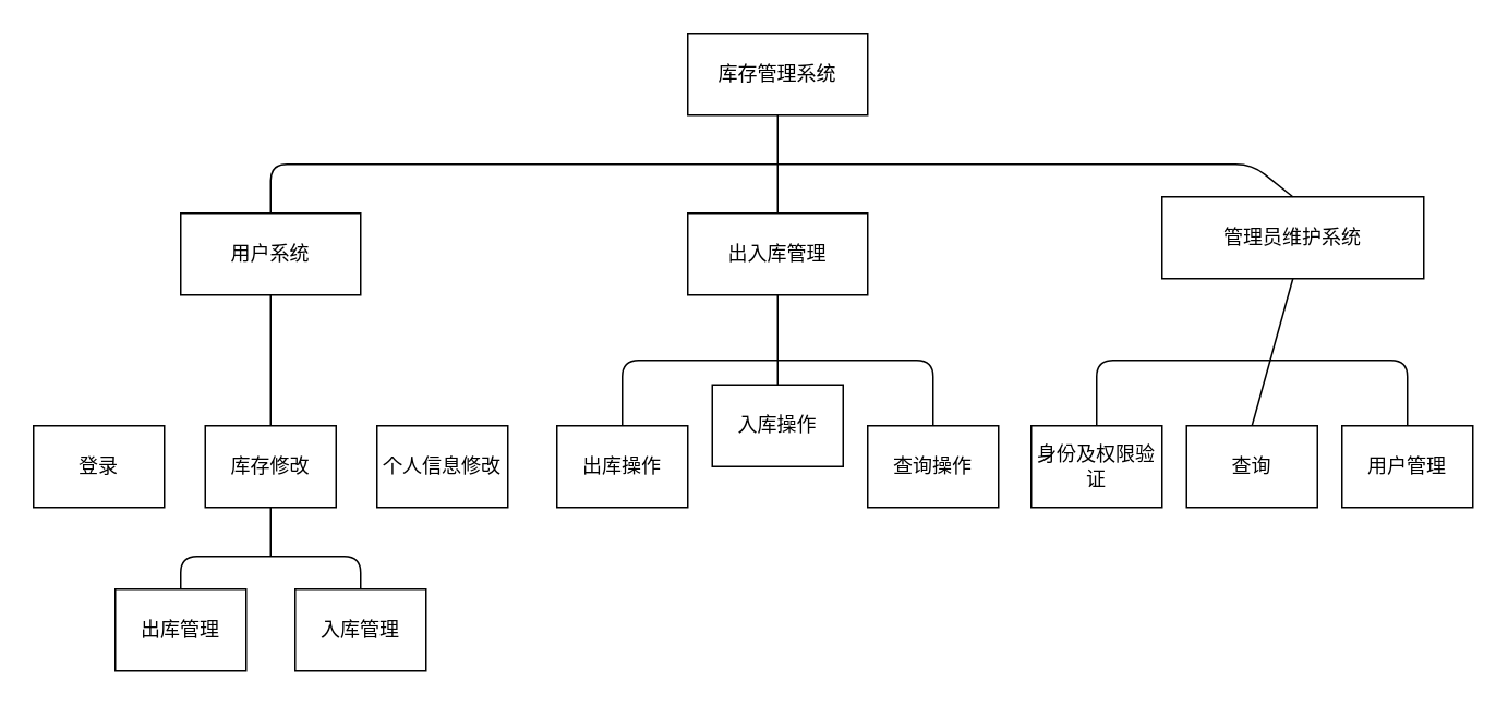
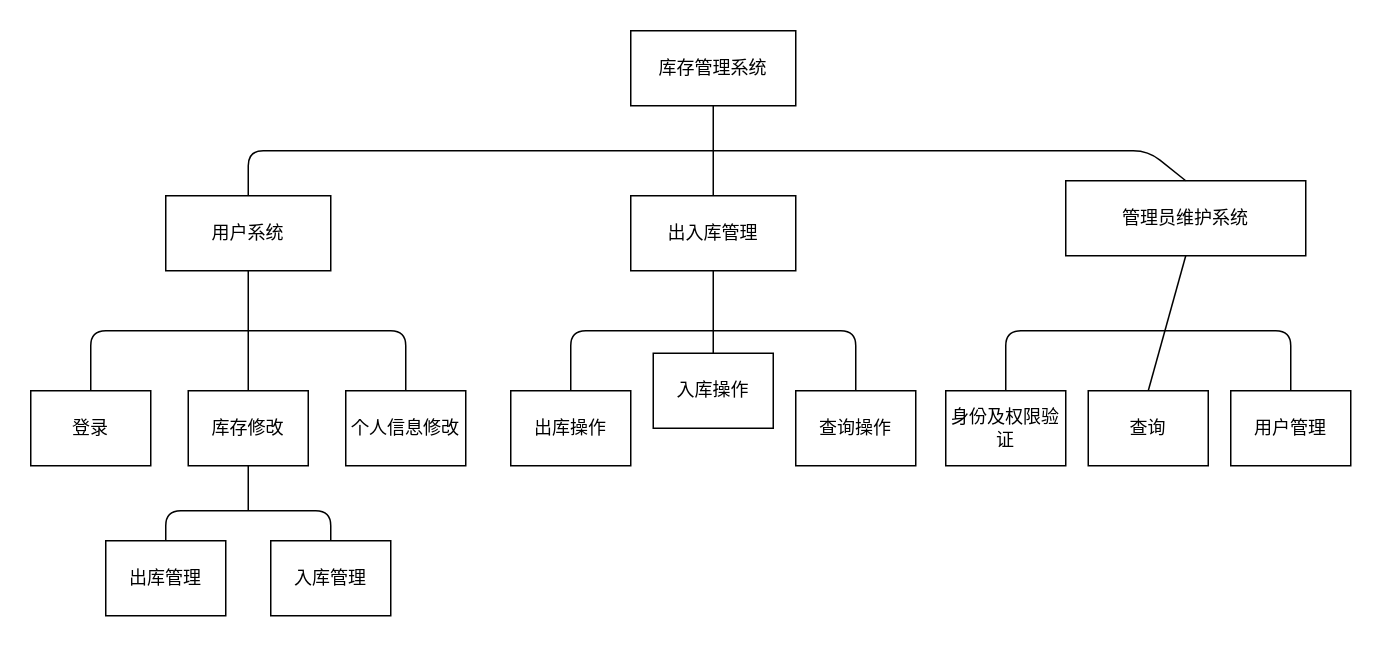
  <mxCell id="0" />
  <mxCell id="1" parent="0" />
  <mxCell id="2" value="库存管理系统" style="rounded=0;whiteSpace=wrap;html=1;" vertex="1" parent="1"><mxGeometry x="420" width="110" height="50" as="geometry" y="20" /></mxCell>
  <mxCell id="3" value="用户系统&lt;br&gt;" style="rounded=0;whiteSpace=wrap;html=1;" vertex="1" parent="1"><mxGeometry x="110" y="130" width="110" height="50" as="geometry" /></mxCell>
  <mxCell id="4" value="出入库管理&lt;br&gt;" style="rounded=0;whiteSpace=wrap;html=1;" vertex="1" parent="1"><mxGeometry x="420" y="130" width="110" height="50" as="geometry" /></mxCell>
  <mxCell id="5" value="管理员维护系统&lt;br&gt;" style="rounded=0;whiteSpace=wrap;html=1;" vertex="1" parent="1"><mxGeometry x="710" y="120" width="160" height="50" as="geometry" /></mxCell>
  <mxCell id="6" value="登录&lt;br&gt;" style="rounded=0;whiteSpace=wrap;html=1;" vertex="1" parent="1"><mxGeometry x="20" y="260" width="80" height="50" as="geometry" /></mxCell>
  <mxCell id="7" value="库存修改" style="rounded=0;whiteSpace=wrap;html=1;" vertex="1" parent="1"><mxGeometry x="125" y="260" width="80" height="50" as="geometry" /></mxCell>
  <mxCell id="8" value="个人信息修改&lt;br&gt;" style="rounded=0;whiteSpace=wrap;html=1;" vertex="1" parent="1"><mxGeometry x="230" y="260" width="80" height="50" as="geometry" /></mxCell>
  <mxCell id="9" value="出库管理" style="rounded=0;whiteSpace=wrap;html=1;" vertex="1" parent="1"><mxGeometry x="70" y="360" width="80" height="50" as="geometry" /></mxCell>
  <mxCell id="10" value="入库管理&lt;br&gt;" style="rounded=0;whiteSpace=wrap;html=1;" vertex="1" parent="1"><mxGeometry x="180" y="360" width="80" height="50" as="geometry" /></mxCell>
  <mxCell id="11" value="出库操作&lt;br&gt;" style="rounded=0;whiteSpace=wrap;html=1;" vertex="1" parent="1"><mxGeometry x="340" y="260" width="80" height="50" as="geometry" /></mxCell>
  <mxCell id="12" value="入库操作" style="rounded=0;whiteSpace=wrap;html=1;" vertex="1" parent="1"><mxGeometry x="435" y="235" width="80" height="50" as="geometry" /></mxCell>
  <mxCell id="13" value="查询操作" style="rounded=0;whiteSpace=wrap;html=1;" vertex="1" parent="1"><mxGeometry x="530" y="260" width="80" height="50" as="geometry" /></mxCell>
  <mxCell id="14" value="身份及权限验证&lt;br&gt;" style="rounded=0;whiteSpace=wrap;html=1;" vertex="1" parent="1"><mxGeometry x="630" y="260" width="80" height="50" as="geometry" /></mxCell>
  <mxCell id="15" value="查询&lt;br&gt;" style="rounded=0;whiteSpace=wrap;html=1;" vertex="1" parent="1"><mxGeometry x="725" y="260" width="80" height="50" as="geometry" /></mxCell>
  <mxCell id="16" value="用户管理&lt;br&gt;" style="rounded=0;whiteSpace=wrap;html=1;" vertex="1" parent="1"><mxGeometry x="820" y="260" width="80" height="50" as="geometry" /></mxCell>
  <mxCell id="17" value="" style="endArrow=none;html=1;entryX=0.5;entryY=1;entryDx=0;entryDy=0;" edge="1" parent="1" source="4" target="2"><mxGeometry width="50" height="50" relative="1" as="geometry"><mxPoint y="480" as="sourcePoint" x="30" /><mxPoint x="510" y="100" as="targetPoint" /></mxGeometry></mxCell>
  <mxCell id="18" value="" style="endArrow=none;html=1;exitX=0.5;exitY=0;exitDx=0;exitDy=0;entryX=0.5;entryY=0;entryDx=0;entryDy=0;" edge="1" parent="1" source="3" target="5"><mxGeometry width="50" height="50" relative="1" as="geometry"><mxPoint x="40" y="480" as="sourcePoint" /><mxPoint x="780" y="100" as="targetPoint" /><Array as="points"><mxPoint x="165" y="100" /><mxPoint x="765" y="100" /></Array></mxGeometry></mxCell>
  <mxCell id="19" value="" style="endArrow=none;html=1;entryX=0.5;entryY=1;entryDx=0;entryDy=0;exitX=0.5;exitY=0;exitDx=0;exitDy=0;" edge="1" parent="1" source="7" target="3"><mxGeometry width="50" height="50" relative="1" as="geometry"><mxPoint x="20" y="480" as="sourcePoint" /><mxPoint x="70" y="430" as="targetPoint" /></mxGeometry></mxCell>
+ <mxCell id="20" value="" style="endArrow=none;html=1;entryX=0.5;entryY=0;entryDx=0;entryDy=0;exitX=0.5;exitY=0;exitDx=0;exitDy=0;" edge="1" parent="1" source="6" target="8"><mxGeometry width="50" height="50" relative="1" as="geometry"><mxPoint x="20" y="480" as="sourcePoint" /><mxPoint x="70" y="430" as="targetPoint" /><Array as="points"><mxPoint x="60" y="220" /><mxPoint x="170" y="220" /><mxPoint x="270" y="220" /></Array></mxGeometry></mxCell>
  <mxCell id="21" value="" style="endArrow=none;html=1;entryX=0.5;entryY=1;entryDx=0;entryDy=0;exitX=0.5;exitY=0;exitDx=0;exitDy=0;" edge="1" parent="1" source="12" target="4"><mxGeometry width="50" height="50" relative="1" as="geometry"><mxPoint x="20" y="480" as="sourcePoint" /><mxPoint x="70" y="430" as="targetPoint" /></mxGeometry></mxCell>
  <mxCell id="22" value="" style="endArrow=none;html=1;entryX=0.5;entryY=0;entryDx=0;entryDy=0;exitX=0.5;exitY=0;exitDx=0;exitDy=0;" edge="1" parent="1" source="11" target="13"><mxGeometry width="50" height="50" relative="1" as="geometry"><mxPoint x="20" y="480" as="sourcePoint" /><mxPoint x="70" y="430" as="targetPoint" /><Array as="points"><mxPoint x="380" y="220" /><mxPoint x="470" y="220" /><mxPoint x="570" y="220" /></Array></mxGeometry></mxCell>
  <mxCell id="23" value="" style="endArrow=none;html=1;entryX=0.5;entryY=1;entryDx=0;entryDy=0;exitX=0.5;exitY=0;exitDx=0;exitDy=0;" edge="1" parent="1" source="15" target="5"><mxGeometry width="50" height="50" relative="1" as="geometry"><mxPoint x="190" y="480" as="sourcePoint" /><mxPoint x="240" y="430" as="targetPoint" /></mxGeometry></mxCell>
  <mxCell id="24" value="" style="endArrow=none;html=1;exitX=0.5;exitY=0;exitDx=0;exitDy=0;entryX=0.5;entryY=0;entryDx=0;entryDy=0;" edge="1" parent="1" source="14" target="16"><mxGeometry width="50" height="50" relative="1" as="geometry"><mxPoint x="690" y="400" as="sourcePoint" /><mxPoint x="740" y="350" as="targetPoint" /><Array as="points"><mxPoint x="670" y="220" /><mxPoint x="770" y="220" /><mxPoint x="860" y="220" /></Array></mxGeometry></mxCell>
  <mxCell id="25" value="" style="endArrow=none;html=1;exitX=0.5;exitY=0;exitDx=0;exitDy=0;entryX=0.5;entryY=0;entryDx=0;entryDy=0;" edge="1" parent="1" source="9" target="10"><mxGeometry width="50" height="50" relative="1" as="geometry"><mxPoint x="20" y="480" as="sourcePoint" /><mxPoint x="70" y="430" as="targetPoint" /><Array as="points"><mxPoint x="110" y="340" /><mxPoint x="160" y="340" /><mxPoint x="220" y="340" /></Array></mxGeometry></mxCell>
  <mxCell id="26" value="" style="endArrow=none;html=1;entryX=0.5;entryY=1;entryDx=0;entryDy=0;" edge="1" parent="1" target="7"><mxGeometry width="50" height="50" relative="1" as="geometry"><mxPoint x="165" y="340" as="sourcePoint" /><mxPoint x="70" y="430" as="targetPoint" /></mxGeometry></mxCell>
